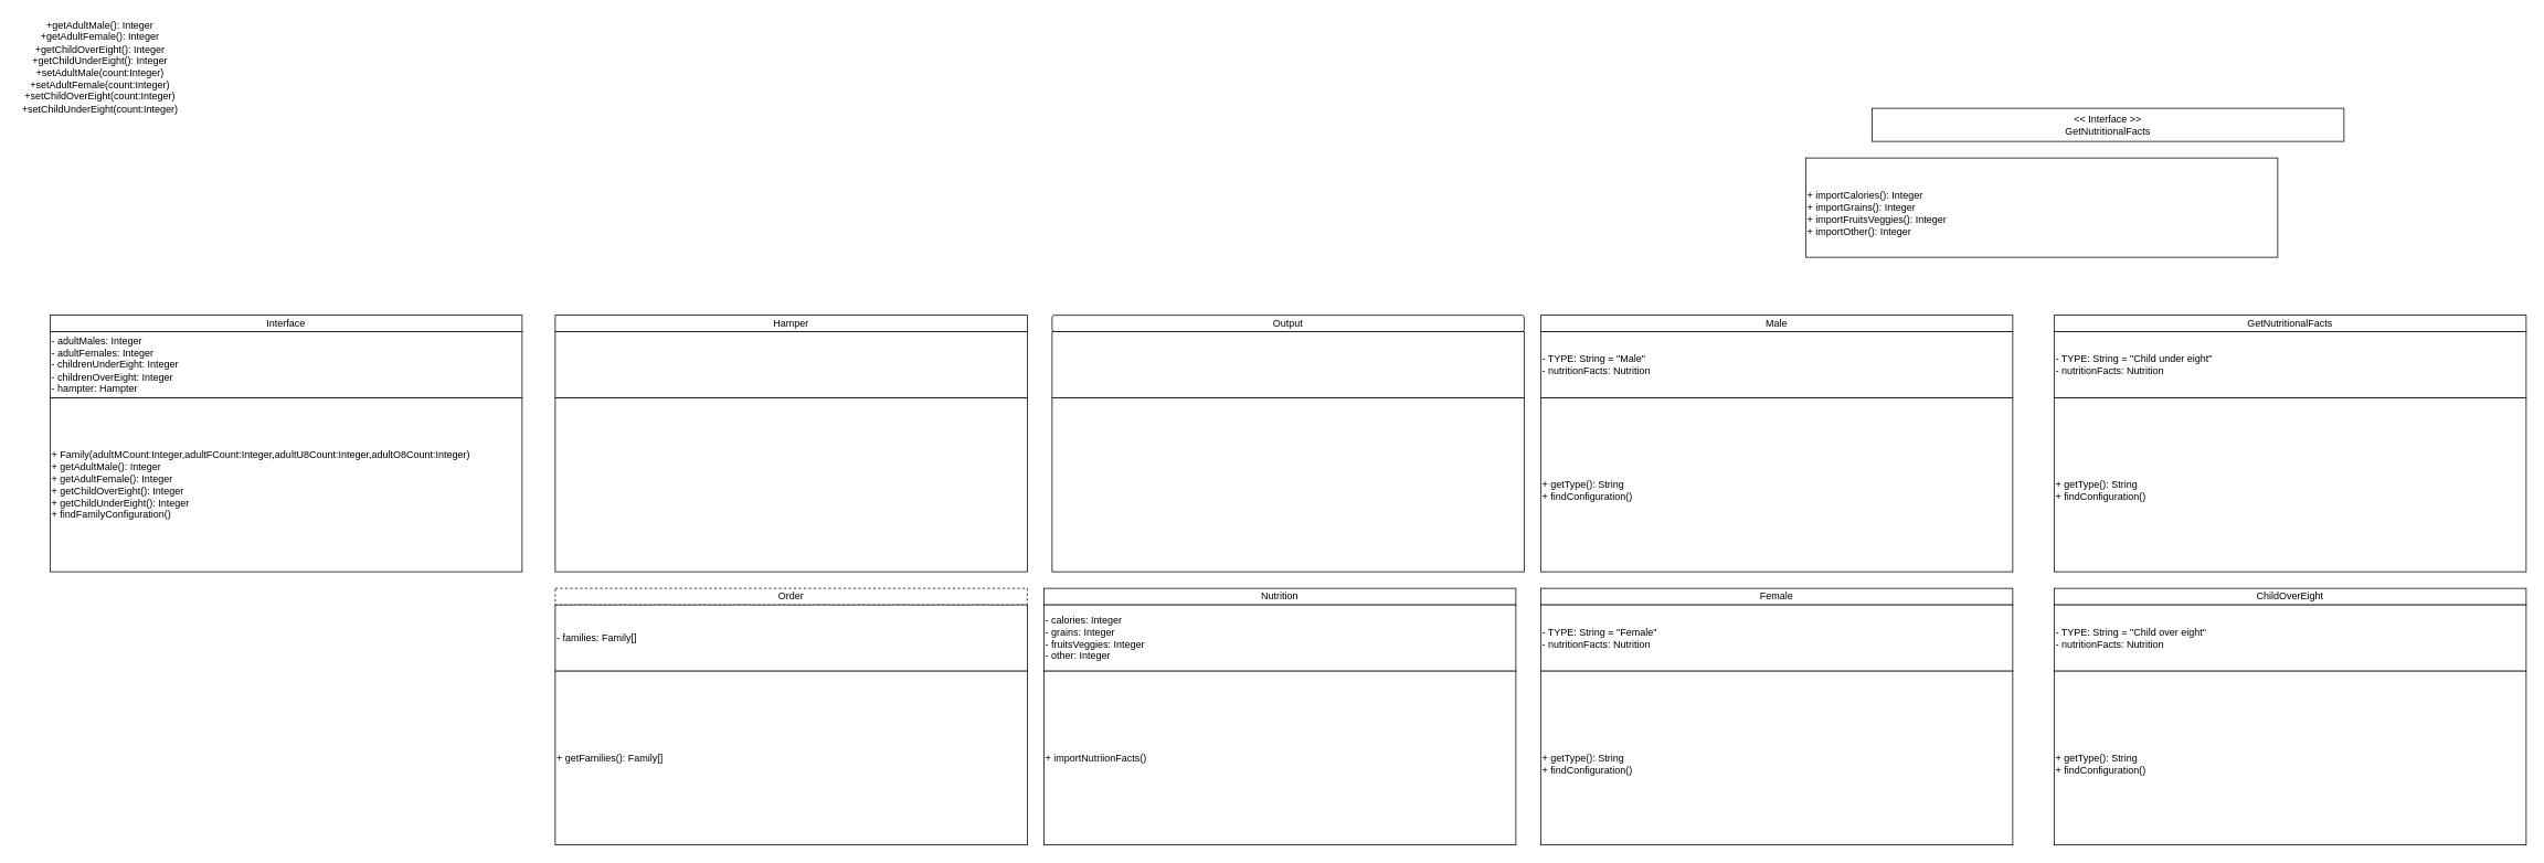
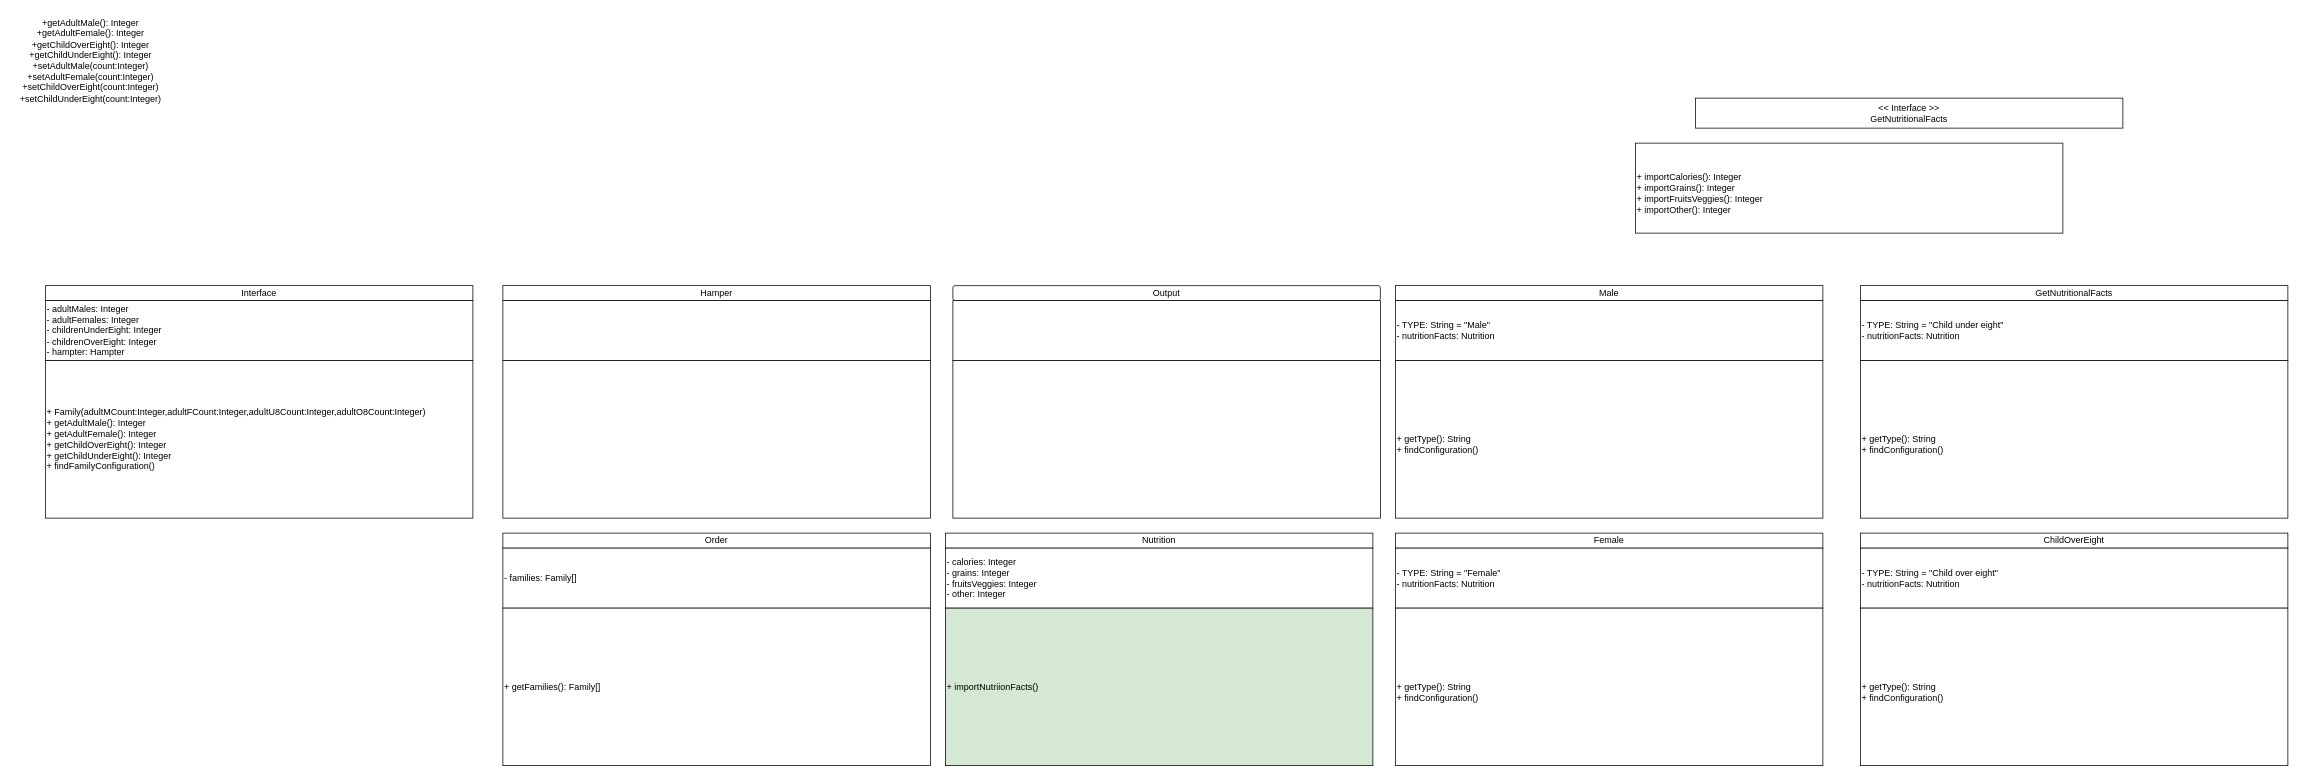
  <mxCell id="0" />
  <mxCell id="1" parent="0" />
  <mxCell id="2" value="Interface" style="rounded=0;whiteSpace=wrap;html=1;" parent="1" vertex="1"><mxGeometry x="60" y="380" width="570" height="20" as="geometry" /></mxCell>
  <mxCell id="3" value="- adultMales: Integer&lt;br&gt;- adultFemales: Integer&lt;br&gt;- childrenUnderEight: Integer&lt;br&gt;- childrenOverEight: Integer&lt;br&gt;- hampter: Hampter" style="rounded=0;whiteSpace=wrap;html=1;align=left;" parent="1" vertex="1"><mxGeometry x="60" y="400" width="570" height="80" as="geometry" /></mxCell>
  <mxCell id="4" value="+ Family(adultMCount:Integer,adultFCount:Integer,adultU8Count:Integer,adultO8Count:Integer)&lt;br&gt;&lt;span&gt;+ getAdultMale(): Integer&lt;/span&gt;&lt;br&gt;&lt;span&gt;+ getAdultFemale(): Integer&lt;/span&gt;&lt;br&gt;&lt;span&gt;+ getChildOverEight(): Integer&lt;/span&gt;&lt;br&gt;&lt;span&gt;+ getChildUnderEight(): Integer&lt;/span&gt;&lt;br&gt;+ findFamilyConfiguration()" style="rounded=0;whiteSpace=wrap;html=1;align=left;" parent="1" vertex="1"><mxGeometry x="60" y="480" width="570" height="210" as="geometry" /></mxCell>
  <mxCell id="5" value="Hamper" style="rounded=0;whiteSpace=wrap;html=1;" vertex="1" parent="1"><mxGeometry x="670" y="380" width="570" height="20" as="geometry" /></mxCell>
  <mxCell id="6" value="" style="rounded=0;whiteSpace=wrap;html=1;align=left;" vertex="1" parent="1"><mxGeometry x="670" y="400" width="570" height="80" as="geometry" /></mxCell>
  <mxCell id="7" value="" style="rounded=0;whiteSpace=wrap;html=1;align=left;" vertex="1" parent="1"><mxGeometry x="670" y="480" width="570" height="210" as="geometry" /></mxCell>
- <mxCell id="8" value="Order" style="rounded=0;whiteSpace=wrap;html=1;dashed=1;" vertex="1" parent="1"><mxGeometry x="670" y="710" width="570" height="20" as="geometry" /></mxCell>
+ <mxCell id="8" value="Order" style="rounded=0;whiteSpace=wrap;html=1;" vertex="1" parent="1"><mxGeometry x="670" y="710" width="570" height="20" as="geometry" /></mxCell>
  <mxCell id="9" value="- families: Family[]" style="rounded=0;whiteSpace=wrap;html=1;align=left;" vertex="1" parent="1"><mxGeometry x="670" y="730" width="570" height="80" as="geometry" /></mxCell>
  <mxCell id="10" value="+ getFamilies(): Family[]" style="rounded=0;whiteSpace=wrap;html=1;align=left;" vertex="1" parent="1"><mxGeometry x="670" y="810" width="570" height="210" as="geometry" /></mxCell>
  <mxCell id="11" value="Nutrition" style="rounded=0;whiteSpace=wrap;html=1;" vertex="1" parent="1"><mxGeometry x="1260" y="710" width="570" height="20" as="geometry" /></mxCell>
  <mxCell id="12" value="- calories: Integer&lt;br&gt;- grains: Integer&lt;br&gt;- fruitsVeggies: Integer&lt;br&gt;- other: Integer" style="rounded=0;whiteSpace=wrap;html=1;align=left;" vertex="1" parent="1"><mxGeometry x="1260" y="730" width="570" height="80" as="geometry" /></mxCell>
- <mxCell id="13" value="+ importNutriionFacts()" style="rounded=0;whiteSpace=wrap;html=1;align=left;" vertex="1" parent="1"><mxGeometry x="1260" y="810" width="570" height="210" as="geometry" /></mxCell>
+ <mxCell id="13" value="+ importNutriionFacts()" style="rounded=0;whiteSpace=wrap;html=1;align=left;fillColor=#d5e8d4;" vertex="1" parent="1"><mxGeometry x="1260" y="810" width="570" height="210" as="geometry" /></mxCell>
  <mxCell id="14" value="Output" style="whiteSpace=wrap;html=1;rounded=1;" vertex="1" parent="1"><mxGeometry x="1270" y="380" width="570" height="20" as="geometry" /></mxCell>
  <mxCell id="15" value="" style="rounded=0;whiteSpace=wrap;html=1;align=left;" vertex="1" parent="1"><mxGeometry x="1270" y="400" width="570" height="80" as="geometry" /></mxCell>
  <mxCell id="16" value="" style="rounded=0;whiteSpace=wrap;html=1;align=left;" vertex="1" parent="1"><mxGeometry x="1270" y="480" width="570" height="210" as="geometry" /></mxCell>
  <mxCell id="17" value="Male" style="rounded=0;whiteSpace=wrap;html=1;" vertex="1" parent="1"><mxGeometry x="1860" y="380" width="570" height="20" as="geometry" /></mxCell>
  <mxCell id="18" value="- TYPE: String = &quot;Male&quot;&lt;br&gt;- nutritionFacts: Nutrition&amp;nbsp;" style="rounded=0;whiteSpace=wrap;html=1;align=left;" vertex="1" parent="1"><mxGeometry x="1860" y="400" width="570" height="80" as="geometry" /></mxCell>
  <mxCell id="19" value="&lt;br&gt;+ getType(): String&lt;br&gt;+ findConfiguration()" style="rounded=0;whiteSpace=wrap;html=1;align=left;" vertex="1" parent="1"><mxGeometry x="1860" y="480" width="570" height="210" as="geometry" /></mxCell>
  <mxCell id="20" value="Female" style="rounded=0;whiteSpace=wrap;html=1;" vertex="1" parent="1"><mxGeometry x="1860" y="710" width="570" height="20" as="geometry" /></mxCell>
  <mxCell id="21" value="- TYPE: String = &quot;Female&quot;&lt;br&gt;- nutritionFacts: Nutrition&amp;nbsp;&lt;span&gt;&lt;br&gt;&lt;/span&gt;" style="rounded=0;whiteSpace=wrap;html=1;align=left;" vertex="1" parent="1"><mxGeometry x="1860" y="730" width="570" height="80" as="geometry" /></mxCell>
  <mxCell id="22" value="&lt;br&gt;+ getType(): String&lt;br&gt;+ findConfiguration()" style="rounded=0;whiteSpace=wrap;html=1;align=left;" vertex="1" parent="1"><mxGeometry x="1860" y="810" width="570" height="210" as="geometry" /></mxCell>
  <mxCell id="23" value="ChildOverEight" style="rounded=0;whiteSpace=wrap;html=1;" vertex="1" parent="1"><mxGeometry x="2480" y="710" width="570" height="20" as="geometry" /></mxCell>
  <mxCell id="24" value="&lt;span&gt;- TYPE: String = &quot;Child over eight&quot;&lt;/span&gt;&lt;br&gt;- nutritionFacts: Nutrition&amp;nbsp;&lt;span&gt;&lt;br&gt;&lt;/span&gt;" style="rounded=0;whiteSpace=wrap;html=1;align=left;" vertex="1" parent="1"><mxGeometry x="2480" y="730" width="570" height="80" as="geometry" /></mxCell>
  <mxCell id="25" value="&lt;br&gt;+ getType(): String&lt;br&gt;+ findConfiguration()" style="rounded=0;whiteSpace=wrap;html=1;align=left;" vertex="1" parent="1"><mxGeometry x="2480" y="810" width="570" height="210" as="geometry" /></mxCell>
  <mxCell id="26" value="GetNutritionalFacts" style="rounded=0;whiteSpace=wrap;html=1;" vertex="1" parent="1"><mxGeometry x="2480" y="380" width="570" height="20" as="geometry" /></mxCell>
  <mxCell id="27" value="&lt;span&gt;- TYPE: String = &quot;Child under eight&quot;&lt;/span&gt;&lt;br&gt;- nutritionFacts: Nutrition&amp;nbsp;&lt;span&gt;&lt;br&gt;&lt;/span&gt;" style="rounded=0;whiteSpace=wrap;html=1;align=left;" vertex="1" parent="1"><mxGeometry x="2480" y="400" width="570" height="80" as="geometry" /></mxCell>
  <mxCell id="28" value="&lt;br&gt;+ getType(): String&lt;br&gt;+ findConfiguration()" style="rounded=0;whiteSpace=wrap;html=1;align=left;" vertex="1" parent="1"><mxGeometry x="2480" y="480" width="570" height="210" as="geometry" /></mxCell>
  <mxCell id="29" value="&lt;span style=&quot;text-align: left&quot;&gt;+getAdultMale(): Integer&lt;/span&gt;&lt;br style=&quot;text-align: left&quot;&gt;&lt;span style=&quot;text-align: left&quot;&gt;+getAdultFemale(): Integer&lt;/span&gt;&lt;br style=&quot;text-align: left&quot;&gt;&lt;span style=&quot;text-align: left&quot;&gt;+getChildOverEight(): Integer&lt;/span&gt;&lt;br style=&quot;text-align: left&quot;&gt;&lt;span style=&quot;text-align: left&quot;&gt;+getChildUnderEight(): Integer&lt;/span&gt;&lt;br style=&quot;text-align: left&quot;&gt;&lt;span style=&quot;text-align: left&quot;&gt;+setAdultMale(count:Integer)&lt;/span&gt;&lt;br style=&quot;text-align: left&quot;&gt;&lt;span style=&quot;text-align: left&quot;&gt;+setAdultFemale(count:Integer)&lt;/span&gt;&lt;br style=&quot;text-align: left&quot;&gt;&lt;span style=&quot;text-align: left&quot;&gt;+setChildOverEight(count:Integer)&lt;/span&gt;&lt;br style=&quot;text-align: left&quot;&gt;&lt;span style=&quot;text-align: left&quot;&gt;+setChildUnderEight(count:Integer)&lt;/span&gt;" style="text;html=1;align=center;verticalAlign=middle;resizable=0;points=[];autosize=1;strokeColor=none;fillColor=none;" vertex="1" parent="1"><mxGeometry y="20" width="200" height="120" as="geometry" x="20" /></mxCell>
  <mxCell id="30" value="&amp;lt;&amp;lt; Interface &amp;gt;&amp;gt;&lt;br&gt;GetNutritionalFacts" style="rounded=0;whiteSpace=wrap;html=1;" vertex="1" parent="1"><mxGeometry x="2260" y="130" width="570" height="40" as="geometry" /></mxCell>
  <mxCell id="31" value="&lt;br&gt;+ importCalories(): Integer&lt;br&gt;+ importGrains(): Integer&lt;br&gt;+ importFruitsVeggies(): Integer&lt;br&gt;+ importOther(): Integer" style="rounded=0;whiteSpace=wrap;html=1;align=left;" vertex="1" parent="1"><mxGeometry x="2180" y="190" width="570" height="120" as="geometry" /></mxCell>
